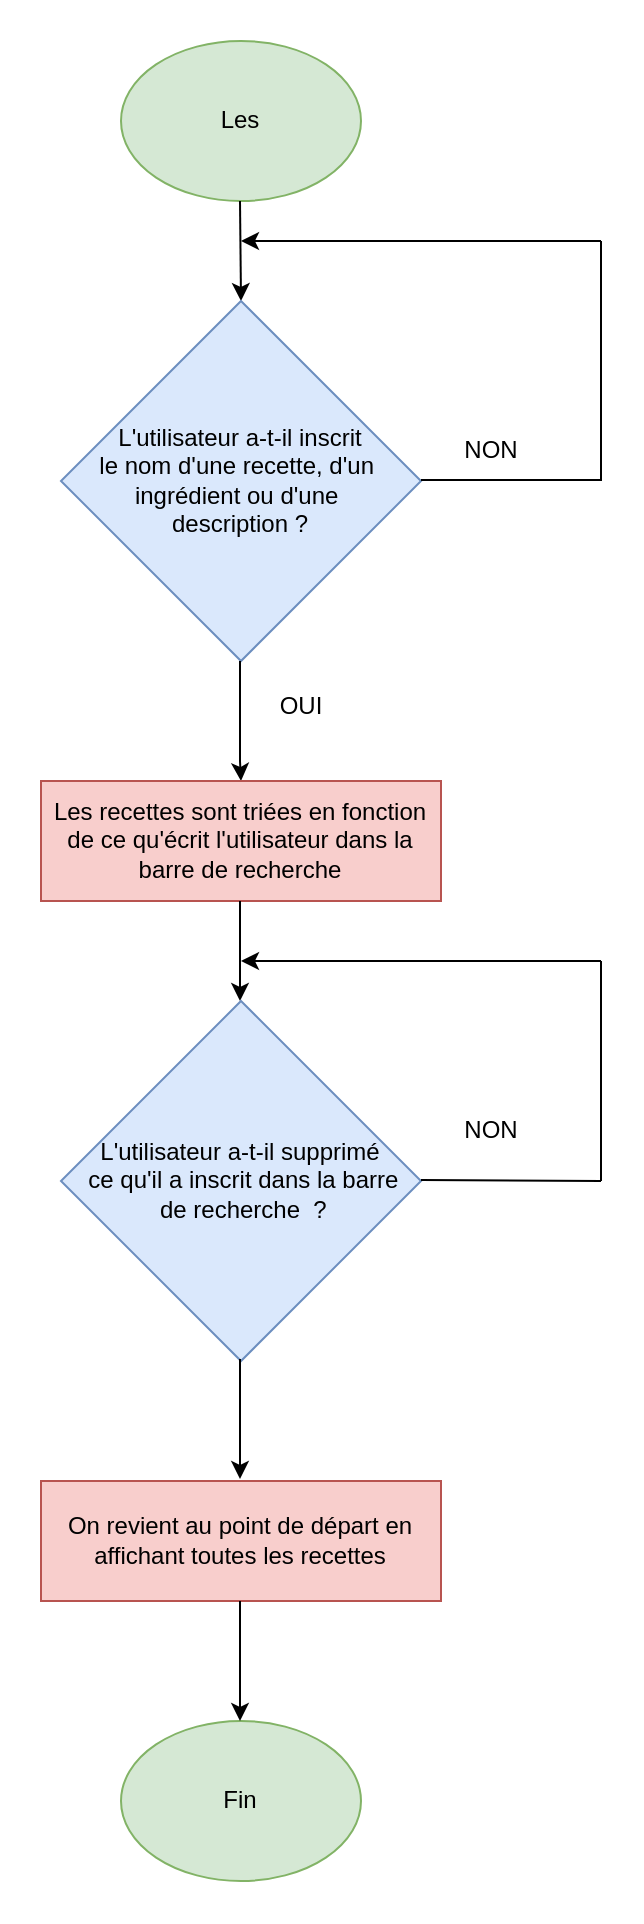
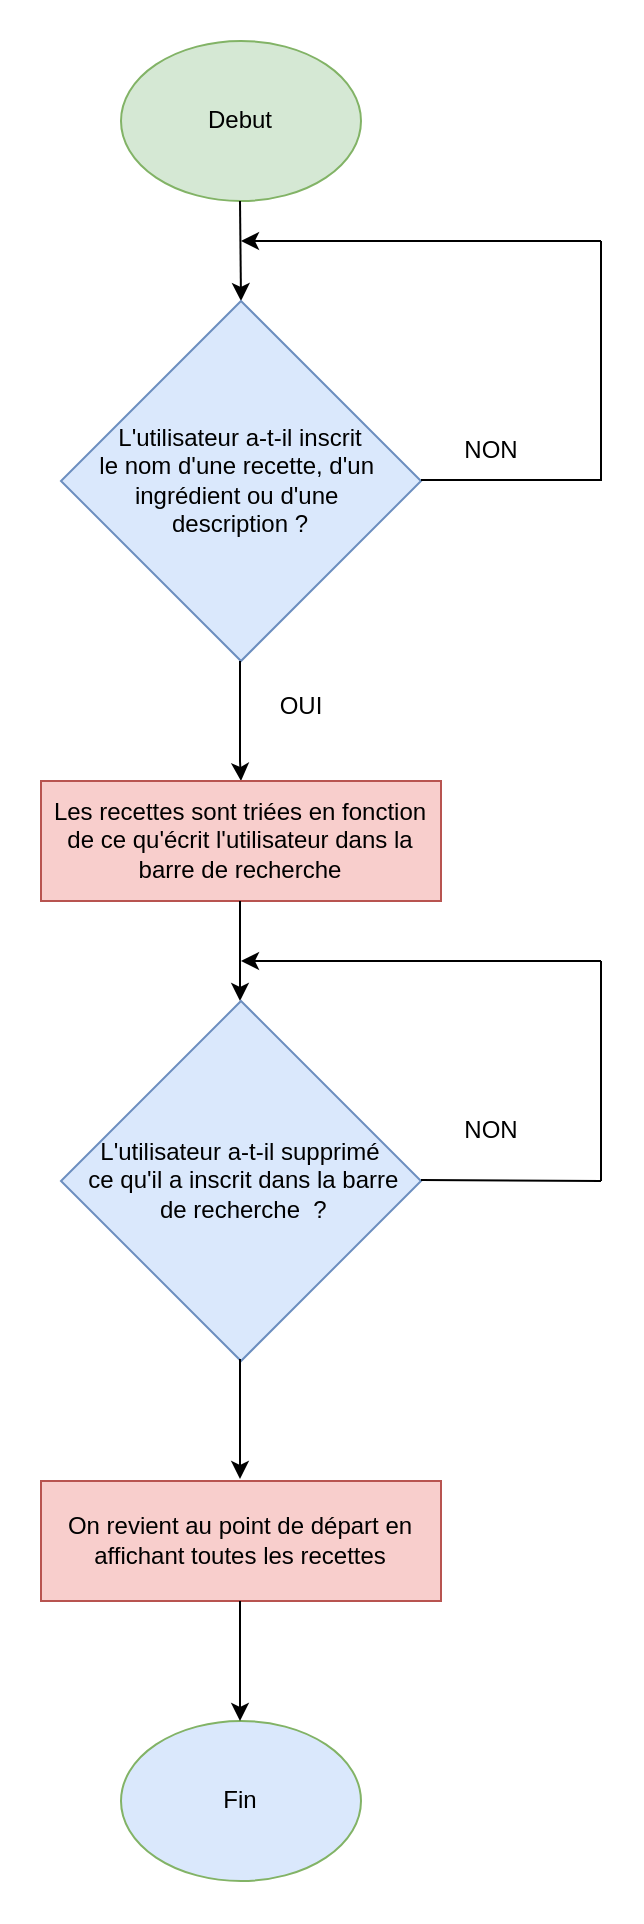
  <mxCell id="0" />
  <mxCell id="1" parent="0" />
- <mxCell id="2" value="Les" style="ellipse;whiteSpace=wrap;html=1;fillColor=#d5e8d4;strokeColor=#82b366;" parent="1" vertex="1"><mxGeometry x="60" y="20" width="120" height="80" as="geometry" /></mxCell>
+ <mxCell id="2" value="Debut" style="ellipse;whiteSpace=wrap;html=1;fillColor=#d5e8d4;strokeColor=#82b366;" parent="1" vertex="1"><mxGeometry x="60" y="20" width="120" height="80" as="geometry" /></mxCell>
  <mxCell id="3" value="" style="endArrow=classic;html=1;rounded=0;" parent="1" edge="1"><mxGeometry width="50" height="50" relative="1" as="geometry"><mxPoint x="119.5" y="100" as="sourcePoint" /><mxPoint x="120" y="150" as="targetPoint" /></mxGeometry></mxCell>
  <mxCell id="4" value="L'utilisateur a-t-il inscrit&lt;br&gt;le nom d'une recette, d'un&amp;nbsp;&lt;br&gt;ingrédient ou d'une&amp;nbsp;&lt;br&gt;description ?" style="rhombus;whiteSpace=wrap;html=1;fillColor=#dae8fc;strokeColor=#6c8ebf;" parent="1" vertex="1"><mxGeometry x="30" y="150" width="180" height="180" as="geometry" /></mxCell>
  <mxCell id="5" value="" style="endArrow=none;html=1;rounded=0;" parent="1" edge="1"><mxGeometry width="50" height="50" relative="1" as="geometry"><mxPoint x="210" y="239.5" as="sourcePoint" /><mxPoint x="300" y="239.5" as="targetPoint" /></mxGeometry></mxCell>
  <mxCell id="6" value="" style="endArrow=none;html=1;rounded=0;" parent="1" edge="1"><mxGeometry width="50" height="50" relative="1" as="geometry"><mxPoint x="300" y="240" as="sourcePoint" /><mxPoint x="300" y="120" as="targetPoint" /></mxGeometry></mxCell>
  <mxCell id="7" value="" style="endArrow=classic;html=1;rounded=0;" parent="1" edge="1"><mxGeometry width="50" height="50" relative="1" as="geometry"><mxPoint x="300" y="120" as="sourcePoint" /><mxPoint x="120" y="120" as="targetPoint" /></mxGeometry></mxCell>
  <mxCell id="8" value="NON" style="text;html=1;align=center;verticalAlign=middle;resizable=0;points=[];autosize=1;strokeColor=none;fillColor=none;" parent="1" vertex="1"><mxGeometry x="220" y="210" width="50" height="30" as="geometry" /></mxCell>
  <mxCell id="9" value="" style="endArrow=classic;html=1;rounded=0;" parent="1" edge="1"><mxGeometry width="50" height="50" relative="1" as="geometry"><mxPoint x="119.5" y="330" as="sourcePoint" /><mxPoint x="120" y="390" as="targetPoint" /><Array as="points"><mxPoint x="119.5" y="380" /></Array></mxGeometry></mxCell>
  <mxCell id="10" value="OUI" style="text;html=1;align=center;verticalAlign=middle;resizable=0;points=[];autosize=1;strokeColor=none;fillColor=none;" parent="1" vertex="1"><mxGeometry x="130" y="338" width="40" height="30" as="geometry" /></mxCell>
  <mxCell id="11" value="Les recettes sont triées en fonction de ce qu'écrit l'utilisateur dans la barre de recherche" style="rounded=0;whiteSpace=wrap;html=1;fillColor=#f8cecc;strokeColor=#b85450;" parent="1" vertex="1"><mxGeometry x="20" y="390" width="200" height="60" as="geometry" /></mxCell>
  <mxCell id="12" value="" style="endArrow=classic;html=1;rounded=0;" parent="1" edge="1"><mxGeometry width="50" height="50" relative="1" as="geometry"><mxPoint x="119.5" y="450" as="sourcePoint" /><mxPoint x="119.5" y="500" as="targetPoint" /><Array as="points"><mxPoint x="119.5" y="480" /></Array></mxGeometry></mxCell>
- <mxCell id="13" value="Fin" style="ellipse;whiteSpace=wrap;html=1;fillColor=#d5e8d4;strokeColor=#82b366;" parent="1" vertex="1"><mxGeometry x="60" y="860" width="120" height="80" as="geometry" /></mxCell>
+ <mxCell id="13" value="Fin" style="ellipse;whiteSpace=wrap;html=1;fillColor=#dae8fc;strokeColor=#82b366;" parent="1" vertex="1"><mxGeometry x="60" y="860" width="120" height="80" as="geometry" /></mxCell>
  <mxCell id="14" value="L'utilisateur a-t-il supprimé&lt;br&gt;&amp;nbsp;ce qu'il a inscrit dans la barre&lt;br&gt;&amp;nbsp;de recherche&amp;nbsp;&amp;nbsp;?" style="rhombus;whiteSpace=wrap;html=1;fillColor=#dae8fc;strokeColor=#6c8ebf;" parent="1" vertex="1"><mxGeometry x="30" y="500" width="180" height="180" as="geometry" /></mxCell>
  <mxCell id="15" value="" style="endArrow=none;html=1;rounded=0;" parent="1" edge="1"><mxGeometry width="50" height="50" relative="1" as="geometry"><mxPoint x="300" y="590" as="sourcePoint" /><mxPoint x="300" y="480" as="targetPoint" /></mxGeometry></mxCell>
  <mxCell id="16" value="NON" style="text;html=1;align=center;verticalAlign=middle;resizable=0;points=[];autosize=1;strokeColor=none;fillColor=none;" parent="1" vertex="1"><mxGeometry x="220" y="550" width="50" height="30" as="geometry" /></mxCell>
  <mxCell id="17" value="" style="endArrow=classic;html=1;rounded=0;" parent="1" edge="1"><mxGeometry width="50" height="50" relative="1" as="geometry"><mxPoint x="300" y="480" as="sourcePoint" /><mxPoint x="120" y="480" as="targetPoint" /></mxGeometry></mxCell>
  <mxCell id="18" value="" style="endArrow=none;html=1;rounded=0;" parent="1" edge="1"><mxGeometry width="50" height="50" relative="1" as="geometry"><mxPoint x="210" y="589.5" as="sourcePoint" /><mxPoint x="300" y="590" as="targetPoint" /></mxGeometry></mxCell>
  <mxCell id="19" value="On revient au point de départ en affichant toutes les recettes" style="rounded=0;whiteSpace=wrap;html=1;fillColor=#f8cecc;strokeColor=#b85450;" parent="1" vertex="1"><mxGeometry x="20" y="740" width="200" height="60" as="geometry" /></mxCell>
  <mxCell id="20" value="" style="endArrow=classic;html=1;rounded=0;" parent="1" edge="1"><mxGeometry width="50" height="50" relative="1" as="geometry"><mxPoint x="119.5" y="679" as="sourcePoint" /><mxPoint x="119.5" y="739" as="targetPoint" /></mxGeometry></mxCell>
  <mxCell id="21" value="" style="endArrow=classic;html=1;rounded=0;" parent="1" edge="1"><mxGeometry width="50" height="50" relative="1" as="geometry"><mxPoint x="119.5" y="800" as="sourcePoint" /><mxPoint x="119.5" y="860" as="targetPoint" /></mxGeometry></mxCell>
